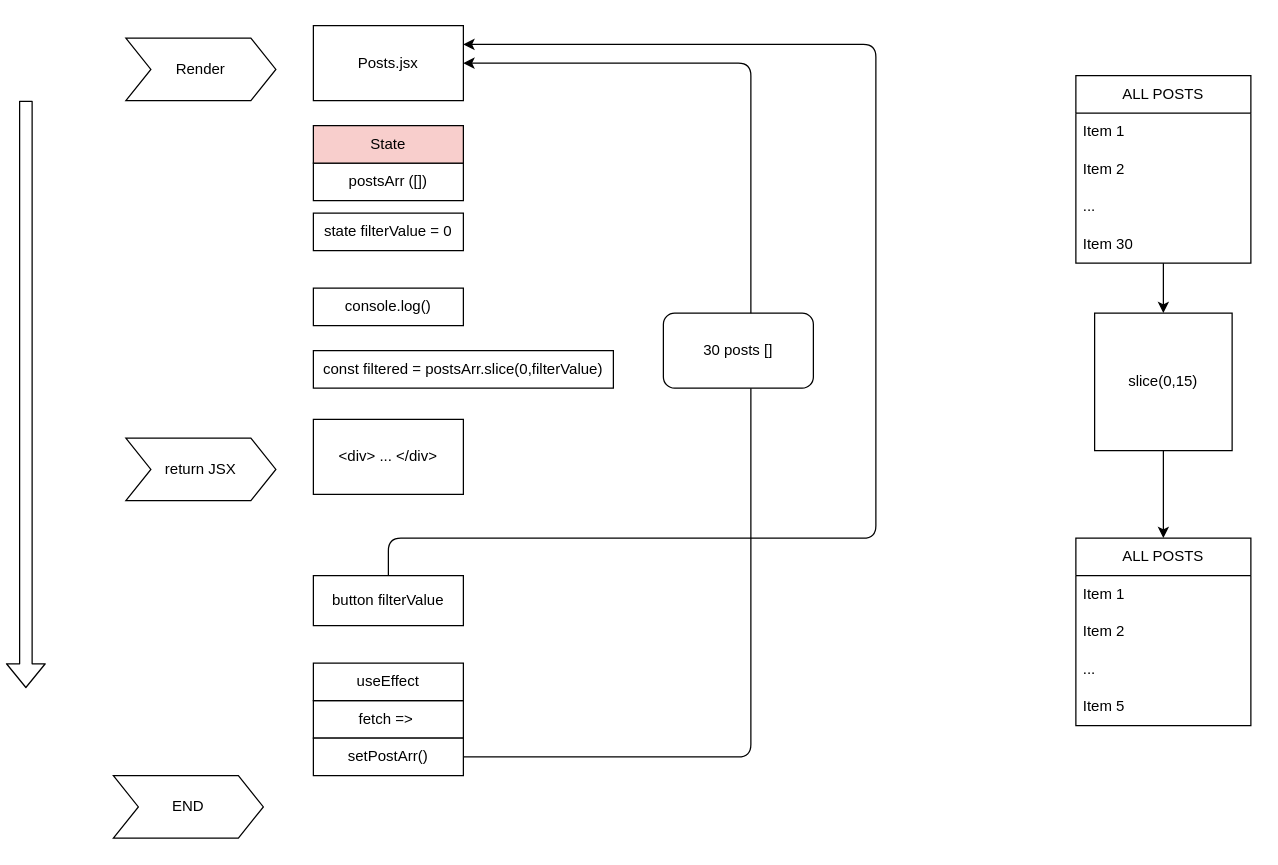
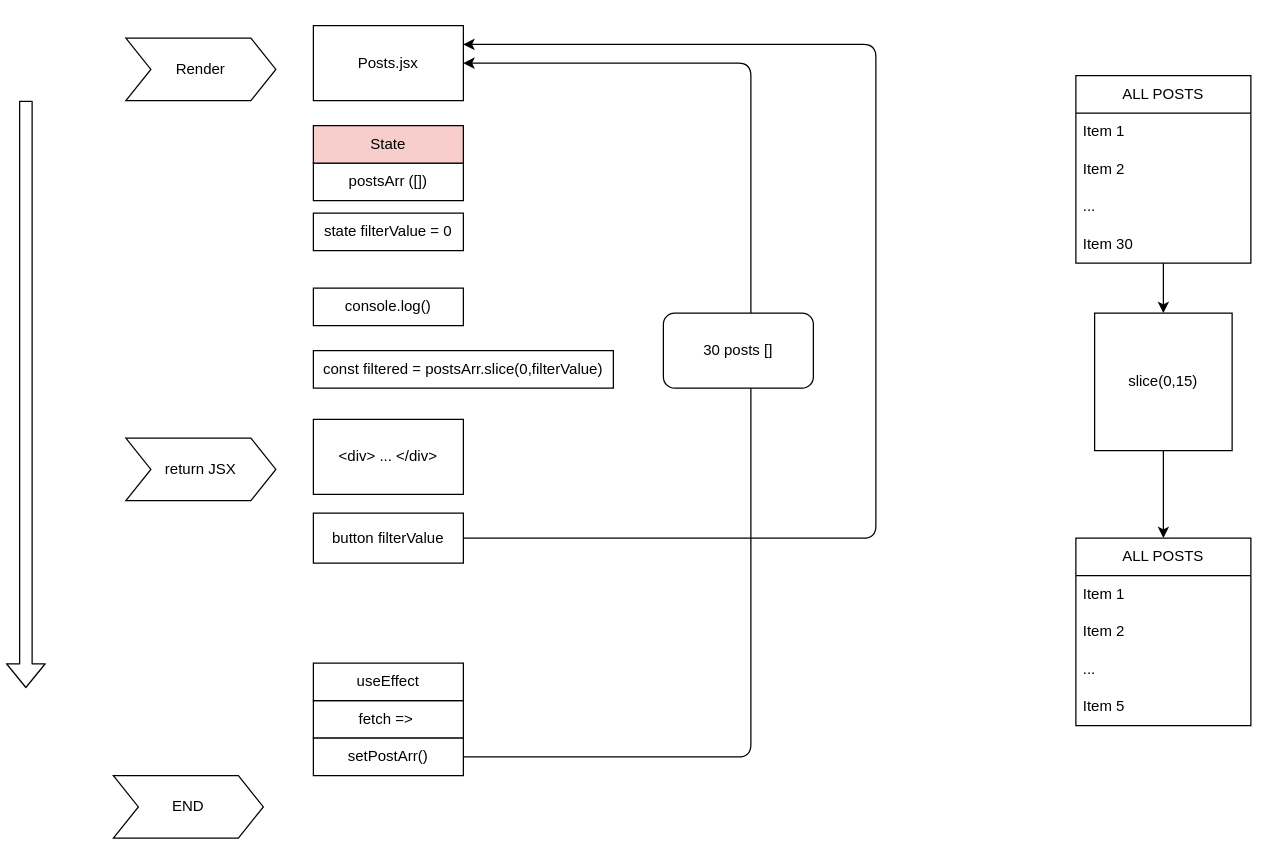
  <mxCell id="0" />
  <mxCell id="1" parent="0" />
  <mxCell id="2" value="Posts.jsx" style="rounded=0;whiteSpace=wrap;html=1;" vertex="1" parent="1"><mxGeometry x="250" y="20" width="120" height="60" as="geometry" /></mxCell>
  <mxCell id="3" style="edgeStyle=orthogonalEdgeStyle;html=1;entryX=1;entryY=0.5;entryDx=0;entryDy=0;exitX=1;exitY=0.5;exitDx=0;exitDy=0;" edge="1" parent="1" source="12" target="2"><mxGeometry relative="1" as="geometry"><Array as="points"><mxPoint x="600" y="605" /><mxPoint x="600" y="50" /></Array></mxGeometry></mxCell>
  <mxCell id="4" value="fetch =&amp;gt;&amp;nbsp;" style="rounded=0;whiteSpace=wrap;html=1;" vertex="1" parent="1"><mxGeometry x="250" y="560" width="120" height="30" as="geometry" /></mxCell>
  <mxCell id="5" value="postsArr ([])" style="rounded=0;whiteSpace=wrap;html=1;" vertex="1" parent="1"><mxGeometry x="250" y="130" width="120" height="30" as="geometry" /></mxCell>
  <mxCell id="6" value="Render" style="shape=step;perimeter=stepPerimeter;whiteSpace=wrap;html=1;fixedSize=1;" vertex="1" parent="1"><mxGeometry x="100" y="30" width="120" height="50" as="geometry" /></mxCell>
  <mxCell id="7" value="State" style="rounded=0;whiteSpace=wrap;html=1;fillColor=#f8cecc;" vertex="1" parent="1"><mxGeometry x="250" y="100" width="120" height="30" as="geometry" /></mxCell>
  <mxCell id="8" value="return JSX" style="shape=step;perimeter=stepPerimeter;whiteSpace=wrap;html=1;fixedSize=1;" vertex="1" parent="1"><mxGeometry x="100" y="350" width="120" height="50" as="geometry" /></mxCell>
  <mxCell id="9" value="&amp;lt;div&amp;gt; ... &amp;lt;/div&amp;gt;" style="rounded=0;whiteSpace=wrap;html=1;" vertex="1" parent="1"><mxGeometry x="250" y="335" width="120" height="60" as="geometry" /></mxCell>
  <mxCell id="10" value="END" style="shape=step;perimeter=stepPerimeter;whiteSpace=wrap;html=1;fixedSize=1;" vertex="1" parent="1"><mxGeometry x="90" y="620" width="120" height="50" as="geometry" /></mxCell>
  <mxCell id="11" value="useEffect" style="rounded=0;whiteSpace=wrap;html=1;" vertex="1" parent="1"><mxGeometry x="250" y="530" width="120" height="30" as="geometry" /></mxCell>
  <mxCell id="12" value="setPostArr()" style="rounded=0;whiteSpace=wrap;html=1;" vertex="1" parent="1"><mxGeometry x="250" y="590" width="120" height="30" as="geometry" /></mxCell>
  <mxCell id="13" value="" style="shape=flexArrow;endArrow=classic;html=1;" edge="1" parent="1"><mxGeometry width="50" height="50" relative="1" as="geometry"><mxPoint x="20" y="80" as="sourcePoint" /><mxPoint x="20" y="550" as="targetPoint" /></mxGeometry></mxCell>
  <mxCell id="14" value="30 posts []" style="rounded=1;whiteSpace=wrap;html=1;" vertex="1" parent="1"><mxGeometry x="530" y="250" width="120" height="60" as="geometry" /></mxCell>
  <mxCell id="15" value="console.log()" style="rounded=0;whiteSpace=wrap;html=1;" vertex="1" parent="1"><mxGeometry x="250" y="230" width="120" height="30" as="geometry" /></mxCell>
  <mxCell id="16" style="edgeStyle=orthogonalEdgeStyle;html=1;entryX=0.5;entryY=0;entryDx=0;entryDy=0;" edge="1" parent="1" source="17" target="28"><mxGeometry relative="1" as="geometry" /></mxCell>
  <mxCell id="17" value="ALL POSTS" style="swimlane;fontStyle=0;childLayout=stackLayout;horizontal=1;startSize=30;horizontalStack=0;resizeParent=1;resizeParentMax=0;resizeLast=0;collapsible=1;marginBottom=0;whiteSpace=wrap;html=1;" vertex="1" parent="1"><mxGeometry x="860" y="60" width="140" height="150" as="geometry" /></mxCell>
  <mxCell id="18" value="Item 1" style="text;strokeColor=none;fillColor=none;align=left;verticalAlign=middle;spacingLeft=4;spacingRight=4;overflow=hidden;points=[[0,0.5],[1,0.5]];portConstraint=eastwest;rotatable=0;whiteSpace=wrap;html=1;" vertex="1" parent="17"><mxGeometry y="30" width="140" height="30" as="geometry" /></mxCell>
  <mxCell id="19" value="Item 2" style="text;strokeColor=none;fillColor=none;align=left;verticalAlign=middle;spacingLeft=4;spacingRight=4;overflow=hidden;points=[[0,0.5],[1,0.5]];portConstraint=eastwest;rotatable=0;whiteSpace=wrap;html=1;" vertex="1" parent="17"><mxGeometry y="60" width="140" height="30" as="geometry" /></mxCell>
  <mxCell id="20" value="..." style="text;strokeColor=none;fillColor=none;align=left;verticalAlign=middle;spacingLeft=4;spacingRight=4;overflow=hidden;points=[[0,0.5],[1,0.5]];portConstraint=eastwest;rotatable=0;whiteSpace=wrap;html=1;" vertex="1" parent="17"><mxGeometry y="90" width="140" height="30" as="geometry" /></mxCell>
  <mxCell id="21" value="Item 30" style="text;strokeColor=none;fillColor=none;align=left;verticalAlign=middle;spacingLeft=4;spacingRight=4;overflow=hidden;points=[[0,0.5],[1,0.5]];portConstraint=eastwest;rotatable=0;whiteSpace=wrap;html=1;" vertex="1" parent="17"><mxGeometry y="120" width="140" height="30" as="geometry" /></mxCell>
  <mxCell id="22" value="ALL POSTS" style="swimlane;fontStyle=0;childLayout=stackLayout;horizontal=1;startSize=30;horizontalStack=0;resizeParent=1;resizeParentMax=0;resizeLast=0;collapsible=1;marginBottom=0;whiteSpace=wrap;html=1;" vertex="1" parent="1"><mxGeometry x="860" y="430" width="140" height="150" as="geometry" /></mxCell>
  <mxCell id="23" value="Item 1" style="text;strokeColor=none;fillColor=none;align=left;verticalAlign=middle;spacingLeft=4;spacingRight=4;overflow=hidden;points=[[0,0.5],[1,0.5]];portConstraint=eastwest;rotatable=0;whiteSpace=wrap;html=1;" vertex="1" parent="22"><mxGeometry y="30" width="140" height="30" as="geometry" /></mxCell>
  <mxCell id="24" value="Item 2" style="text;strokeColor=none;fillColor=none;align=left;verticalAlign=middle;spacingLeft=4;spacingRight=4;overflow=hidden;points=[[0,0.5],[1,0.5]];portConstraint=eastwest;rotatable=0;whiteSpace=wrap;html=1;" vertex="1" parent="22"><mxGeometry y="60" width="140" height="30" as="geometry" /></mxCell>
  <mxCell id="25" value="..." style="text;strokeColor=none;fillColor=none;align=left;verticalAlign=middle;spacingLeft=4;spacingRight=4;overflow=hidden;points=[[0,0.5],[1,0.5]];portConstraint=eastwest;rotatable=0;whiteSpace=wrap;html=1;" vertex="1" parent="22"><mxGeometry y="90" width="140" height="30" as="geometry" /></mxCell>
  <mxCell id="26" value="Item 5" style="text;strokeColor=none;fillColor=none;align=left;verticalAlign=middle;spacingLeft=4;spacingRight=4;overflow=hidden;points=[[0,0.5],[1,0.5]];portConstraint=eastwest;rotatable=0;whiteSpace=wrap;html=1;" vertex="1" parent="22"><mxGeometry y="120" width="140" height="30" as="geometry" /></mxCell>
  <mxCell id="27" style="edgeStyle=orthogonalEdgeStyle;html=1;entryX=0.5;entryY=0;entryDx=0;entryDy=0;" edge="1" parent="1" source="28" target="22"><mxGeometry relative="1" as="geometry" /></mxCell>
  <mxCell id="28" value="slice(0,15)" style="whiteSpace=wrap;html=1;aspect=fixed;" vertex="1" parent="1"><mxGeometry x="875" y="250" width="110" height="110" as="geometry" /></mxCell>
  <mxCell id="29" value="const filtered = postsArr.slice(0,filterValue)" style="rounded=0;whiteSpace=wrap;html=1;" vertex="1" parent="1"><mxGeometry x="250" y="280" width="240" height="30" as="geometry" /></mxCell>
  <mxCell id="30" value="state filterValue = 0" style="rounded=0;whiteSpace=wrap;html=1;" vertex="1" parent="1"><mxGeometry x="250" y="170" width="120" height="30" as="geometry" /></mxCell>
  <mxCell id="31" style="edgeStyle=orthogonalEdgeStyle;html=1;entryX=1;entryY=0.25;entryDx=0;entryDy=0;" edge="1" parent="1" source="32" target="2"><mxGeometry relative="1" as="geometry"><Array as="points"><mxPoint x="700" y="430" /><mxPoint x="700" y="35" /></Array></mxGeometry></mxCell>
- <mxCell id="32" value="button filterValue" style="rounded=0;whiteSpace=wrap;html=1;" vertex="1" parent="1"><mxGeometry x="250" y="460" width="120" height="40" as="geometry" /></mxCell>
+ <mxCell id="32" value="button filterValue" style="rounded=0;whiteSpace=wrap;html=1;" vertex="1" parent="1"><mxGeometry x="250" y="410" width="120" height="40" as="geometry" /></mxCell>
